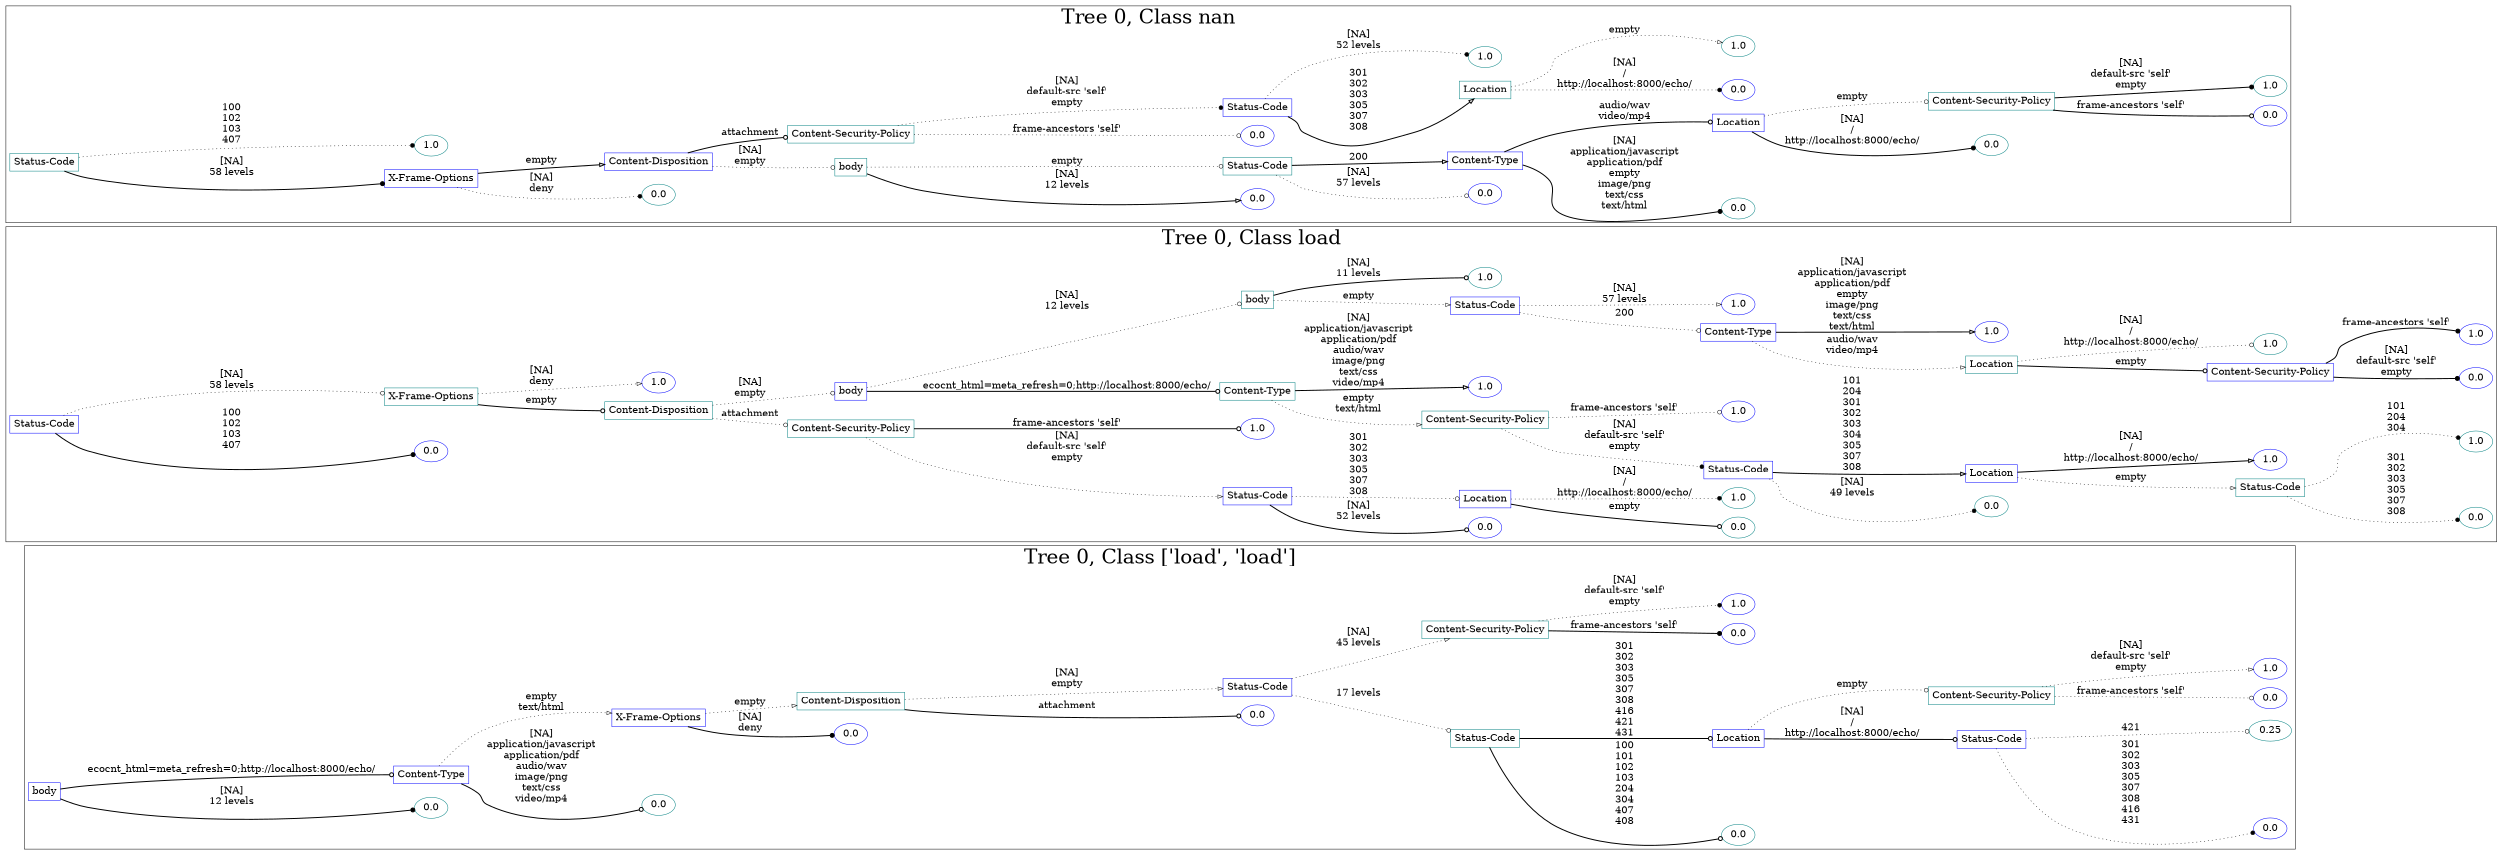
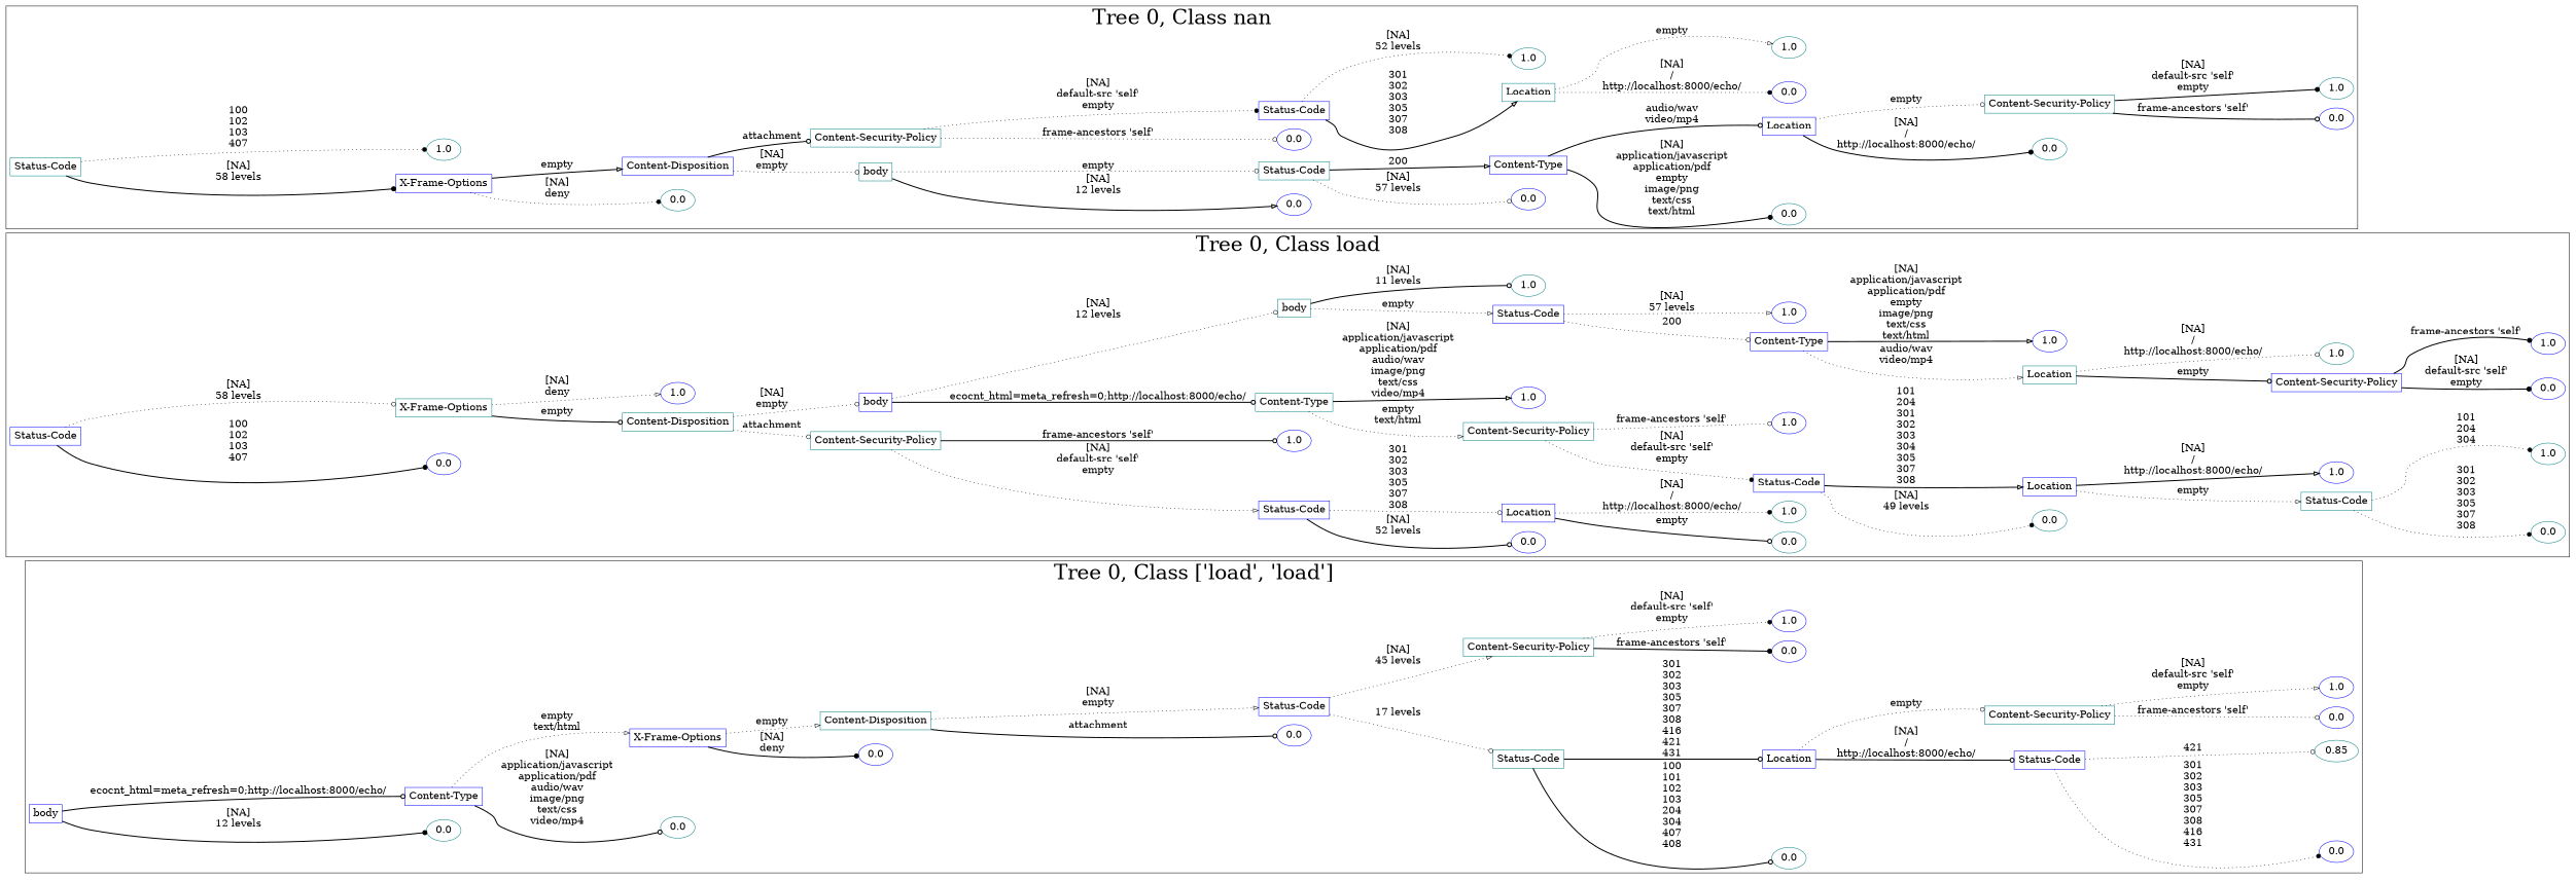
  digraph {
    rankdir=LR
    node [fontsize=20 color=blue]
    edge [fontsize=20 style=dotted arrowhead=odot]
    n1 [label=body shape=box]
    n2 [label=0.0 color=teal]
    n3 [label="Content-Type" shape=box]
    n4 [label=0.0 color=teal]
    n5 [label="X-Frame-Options" shape=box]
    n6 [label=0.0]
    n7 [label="Content-Disposition" shape=box color=teal]
    n8 [label=0.0]
    n9 [label="Status-Code" shape=box]
    n10 [label="Status-Code" shape=box color=teal]
    n11 [label="Content-Security-Policy" shape=box color=teal]
    n12 [label=0.0 color=teal]
    n13 [label=Location shape=box]
    n14 [label=0.0]
    n15 [label=1.0]
    n16 [label="Status-Code" shape=box]
    n17 [label="Content-Security-Policy" shape=box color=teal]
    n18 [label=0.0]
-   n19 [label=0.25 color=teal]
+   n19 [label=0.85 color=teal]
    n20 [label=0.0]
    n21 [label=1.0]
    n22 [label="Status-Code" shape=box]
    n23 [label=0.0]
    n24 [label="X-Frame-Options" shape=box color=teal]
    n25 [label="Content-Disposition" shape=box color=teal]
    n26 [label=1.0]
    n27 [label="Content-Security-Policy" shape=box color=teal]
    n28 [label=body shape=box]
    n29 [label="Status-Code" shape=box]
    n30 [label=1.0]
    n31 [label="Content-Type" shape=box color=teal]
    n32 [label=body shape=box color=teal]
    n33 [label=0.0]
    n34 [label=Location shape=box]
    n35 [label="Content-Security-Policy" shape=box color=teal]
    n36 [label=1.0]
    n37 [label="Status-Code" shape=box]
    n38 [label=1.0 color=teal]
    n39 [label=0.0 color=teal]
    n40 [label=1.0 color=teal]
    n41 [label="Status-Code" shape=box]
    n42 [label=1.0]
    n43 [label="Content-Type" shape=box]
    n44 [label=1.0]
    n45 [label=0.0 color=teal]
    n46 [label=Location shape=box]
    n47 [label=Location shape=box color=teal]
    n48 [label=1.0]
    n49 [label="Status-Code" shape=box color=teal]
    n50 [label=1.0]
    n51 [label="Content-Security-Policy" shape=box]
    n52 [label=1.0 color=teal]
    n53 [label=0.0 color=teal]
    n54 [label=1.0 color=teal]
    n55 [label=0.0]
    n56 [label=1.0]
    n57 [label="Status-Code" shape=box color=teal]
    n58 [label="X-Frame-Options" shape=box]
    n59 [label=1.0 color=teal]
    n60 [label=0.0 color=teal]
    n61 [label="Content-Disposition" shape=box]
    n62 [label=body shape=box color=teal]
    n63 [label="Content-Security-Policy" shape=box color=teal]
    n64 [label=0.0]
    n65 [label="Status-Code" shape=box color=teal]
    n66 [label=0.0]
    n67 [label="Status-Code" shape=box]
    n68 [label=0.0]
    n69 [label="Content-Type" shape=box]
    n70 [label=Location shape=box color=teal]
    n71 [label=1.0 color=teal]
    n72 [label=0.0 color=teal]
    n73 [label=Location shape=box]
    n74 [label=0.0]
    n75 [label=1.0 color=teal]
    n76 [label=0.0 color=teal]
    n77 [label="Content-Security-Policy" shape=box color=teal]
    n78 [label=0.0]
    n79 [label=1.0 color=teal]
    subgraph cluster_1 {
      fontsize=40
      label="Tree 0, Class ['load', 'load']"
      subgraph sub_2 {
        fontsize=40
        label="Tree 0, Class ['load', 'load']"
        n1
      }
      subgraph sub_3 {
        fontsize=40
        label="Tree 0, Class ['load', 'load']"
        n2
        n3
      }
      subgraph sub_4 {
        fontsize=40
        label="Tree 0, Class ['load', 'load']"
        n4
        n5
      }
      subgraph sub_5 {
        fontsize=40
        label="Tree 0, Class ['load', 'load']"
        n6
        n7
      }
      subgraph sub_6 {
        fontsize=40
        label="Tree 0, Class ['load', 'load']"
        n8
        n9
      }
      subgraph sub_7 {
        fontsize=40
        label="Tree 0, Class ['load', 'load']"
        n10
        n11
      }
      subgraph sub_8 {
        fontsize=40
        label="Tree 0, Class ['load', 'load']"
        n12
        n13
        n14
        n15
      }
      subgraph sub_9 {
        fontsize=40
        label="Tree 0, Class ['load', 'load']"
        n16
        n17
      }
      subgraph sub_10 {
        fontsize=40
        label="Tree 0, Class ['load', 'load']"
        n18
        n19
        n20
        n21
      }
    }
    subgraph cluster_11 {
      fontsize=40
      label="Tree 0, Class load"
      subgraph sub_12 {
        fontsize=40
        label="Tree 0, Class load"
        n22
      }
      subgraph sub_13 {
        fontsize=40
        label="Tree 0, Class load"
        n23
        n24
      }
      subgraph sub_14 {
        fontsize=40
        label="Tree 0, Class load"
        n25
        n26
      }
      subgraph sub_15 {
        fontsize=40
        label="Tree 0, Class load"
        n27
        n28
      }
      subgraph sub_16 {
        fontsize=40
        label="Tree 0, Class load"
        n29
        n30
        n31
        n32
      }
      subgraph sub_17 {
        fontsize=40
        label="Tree 0, Class load"
        n33
        n34
        n35
        n36
        n37
        n38
      }
      subgraph sub_18 {
        fontsize=40
        label="Tree 0, Class load"
        n39
        n40
        n41
        n42
        n43
        n44
      }
      subgraph sub_19 {
        fontsize=40
        label="Tree 0, Class load"
        n45
        n46
        n47
        n48
      }
      subgraph sub_20 {
        fontsize=40
        label="Tree 0, Class load"
        n49
        n50
        n51
        n52
      }
      subgraph sub_21 {
        fontsize=40
        label="Tree 0, Class load"
        n53
        n54
        n55
        n56
      }
    }
    subgraph cluster_22 {
      fontsize=40
      label="Tree 0, Class nan"
      subgraph sub_23 {
        fontsize=40
        label="Tree 0, Class nan"
        n57
      }
      subgraph sub_24 {
        fontsize=40
        label="Tree 0, Class nan"
        n58
        n59
      }
      subgraph sub_25 {
        fontsize=40
        label="Tree 0, Class nan"
        n60
        n61
      }
      subgraph sub_26 {
        fontsize=40
        label="Tree 0, Class nan"
        n62
        n63
      }
      subgraph sub_27 {
        fontsize=40
        label="Tree 0, Class nan"
        n64
        n65
        n66
        n67
      }
      subgraph sub_28 {
        fontsize=40
        label="Tree 0, Class nan"
        n68
        n69
        n70
        n71
      }
      subgraph sub_29 {
        fontsize=40
        label="Tree 0, Class nan"
        n72
        n73
        n74
        n75
      }
      subgraph sub_30 {
        fontsize=40
        label="Tree 0, Class nan"
        n76
        n77
      }
      subgraph sub_31 {
        fontsize=40
        label="Tree 0, Class nan"
        n78
        n79
      }
    }
    n1 -> n2 [label="[NA]\n12 levels\n" style=bold arrowhead=dot]
    n1 -> n3 [label="ecocnt_html=meta_refresh=0;http://localhost:8000/echo/\n" style=bold]
    n3 -> n4 [label="[NA]\napplication/javascript\napplication/pdf\naudio/wav\nimage/png\ntext/css\nvideo/mp4\n" style=bold]
    n3 -> n5 [label="empty\ntext/html\n" arrowhead=onormal]
    n5 -> n6 [label="[NA]\ndeny\n" style=bold arrowhead=dot]
    n5 -> n7 [label="empty\n" arrowhead=onormal]
    n7 -> n8 [label="attachment\n" style=bold]
    n7 -> n9 [label="[NA]\nempty\n" arrowhead=onormal]
    n9 -> n10 [label="17 levels\n"]
    n9 -> n11 [label="[NA]\n45 levels\n" arrowhead=onormal]
    n10 -> n12 [label="100\n101\n102\n103\n204\n304\n407\n408\n" style=bold]
    n10 -> n13 [label="301\n302\n303\n305\n307\n308\n416\n421\n431\n" style=bold]
    n11 -> n14 [label="frame-ancestors 'self'\n" style=bold arrowhead=dot]
    n11 -> n15 [label="[NA]\ndefault-src 'self'\nempty\n" arrowhead=dot]
    n13 -> n16 [label="[NA]\n/\nhttp://localhost:8000/echo/\n" style=bold]
    n13 -> n17 [label="empty\n"]
    n16 -> n18 [label="301\n302\n303\n305\n307\n308\n416\n431\n" arrowhead=dot]
    n16 -> n19 [label="421\n"]
    n17 -> n20 [label="frame-ancestors 'self'\n"]
    n17 -> n21 [label="[NA]\ndefault-src 'self'\nempty\n" arrowhead=onormal]
    n22 -> n23 [label="100\n102\n103\n407\n" style=bold arrowhead=dot]
    n22 -> n24 [label="[NA]\n58 levels\n"]
    n24 -> n25 [label="empty\n" style=bold]
    n24 -> n26 [label="[NA]\ndeny\n" arrowhead=onormal]
    n25 -> n27 [label="attachment\n"]
    n25 -> n28 [label="[NA]\nempty\n"]
    n27 -> n29 [label="[NA]\ndefault-src 'self'\nempty\n" arrowhead=onormal]
    n27 -> n30 [label="frame-ancestors 'self'\n" style=bold]
    n28 -> n31 [label="ecocnt_html=meta_refresh=0;http://localhost:8000/echo/\n" style=bold]
    n28 -> n32 [label="[NA]\n12 levels\n"]
    n29 -> n33 [label="[NA]\n52 levels\n" style=bold]
    n29 -> n34 [label="301\n302\n303\n305\n307\n308\n"]
    n31 -> n35 [label="empty\ntext/html\n" arrowhead=onormal]
    n31 -> n36 [label="[NA]\napplication/javascript\napplication/pdf\naudio/wav\nimage/png\ntext/css\nvideo/mp4\n" style=bold arrowhead=onormal]
    n32 -> n37 [label="empty\n" arrowhead=onormal]
    n32 -> n38 [label="[NA]\n11 levels\n" style=bold]
    n34 -> n39 [label="empty\n" style=bold]
    n34 -> n40 [label="[NA]\n/\nhttp://localhost:8000/echo/\n" arrowhead=dot]
    n35 -> n41 [label="[NA]\ndefault-src 'self'\nempty\n" arrowhead=dot]
    n35 -> n42 [label="frame-ancestors 'self'\n"]
    n37 -> n43 [label="200\n"]
    n37 -> n44 [label="[NA]\n57 levels\n" arrowhead=onormal]
    n41 -> n45 [label="[NA]\n49 levels\n" arrowhead=dot]
    n41 -> n46 [label="101\n204\n301\n302\n303\n304\n305\n307\n308\n" style=bold arrowhead=onormal]
    n43 -> n47 [label="audio/wav\nvideo/mp4\n" arrowhead=onormal]
    n43 -> n48 [label="[NA]\napplication/javascript\napplication/pdf\nempty\nimage/png\ntext/css\ntext/html\n" style=bold arrowhead=onormal]
    n46 -> n49 [label="empty\n" arrowhead=onormal]
    n46 -> n50 [label="[NA]\n/\nhttp://localhost:8000/echo/\n" style=bold arrowhead=onormal]
    n47 -> n51 [label="empty\n" style=bold]
    n47 -> n52 [label="[NA]\n/\nhttp://localhost:8000/echo/\n"]
    n49 -> n53 [label="301\n302\n303\n305\n307\n308\n" arrowhead=dot]
    n49 -> n54 [label="101\n204\n304\n" arrowhead=dot]
    n51 -> n55 [label="[NA]\ndefault-src 'self'\nempty\n" style=bold arrowhead=dot]
    n51 -> n56 [label="frame-ancestors 'self'\n" style=bold arrowhead=dot]
    n57 -> n58 [label="[NA]\n58 levels\n" style=bold arrowhead=dot]
    n57 -> n59 [label="100\n102\n103\n407\n" arrowhead=dot]
    n58 -> n60 [label="[NA]\ndeny\n" arrowhead=dot]
    n58 -> n61 [label="empty\n" style=bold arrowhead=onormal]
    n61 -> n62 [label="[NA]\nempty\n"]
    n61 -> n63 [label="attachment\n" style=bold]
    n62 -> n64 [label="[NA]\n12 levels\n" style=bold arrowhead=onormal]
    n62 -> n65 [label="empty\n"]
    n63 -> n66 [label="frame-ancestors 'self'\n"]
    n63 -> n67 [label="[NA]\ndefault-src 'self'\nempty\n" arrowhead=dot]
    n65 -> n68 [label="[NA]\n57 levels\n"]
    n65 -> n69 [label="200\n" style=bold arrowhead=onormal]
    n67 -> n70 [label="301\n302\n303\n305\n307\n308\n" style=bold arrowhead=onormal]
    n67 -> n71 [label="[NA]\n52 levels\n" arrowhead=dot]
    n69 -> n72 [label="[NA]\napplication/javascript\napplication/pdf\nempty\nimage/png\ntext/css\ntext/html\n" style=bold arrowhead=dot]
    n69 -> n73 [label="audio/wav\nvideo/mp4\n" style=bold]
    n70 -> n74 [label="[NA]\n/\nhttp://localhost:8000/echo/\n" arrowhead=dot]
    n70 -> n75 [label="empty\n" arrowhead=onormal]
    n73 -> n76 [label="[NA]\n/\nhttp://localhost:8000/echo/\n" style=bold arrowhead=dot]
    n73 -> n77 [label="empty\n"]
    n77 -> n78 [label="frame-ancestors 'self'\n" style=bold]
    n77 -> n79 [label="[NA]\ndefault-src 'self'\nempty\n" style=bold arrowhead=dot]
  }
